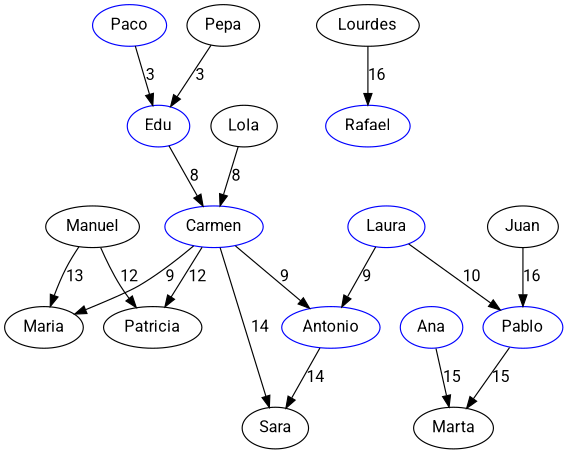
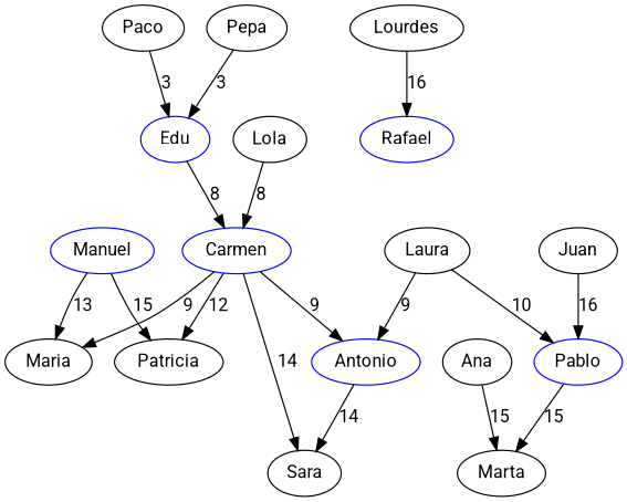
  strict digraph {
    fontname=Roboto
    node [fontname=Roboto]
    edge [color=black fontname=Roboto]
-   n1 [label=Paco color=blue]
+   n1 [label=Paco]
    n2 [color=blue label=Edu]
    n3 [color=blue label=Carmen]
    n4 [label=Pepa]
    n5 [color=blue label=Antonio]
    n6 [label=Patricia]
    n7 [label=Maria]
    n8 [label=Sara]
    n9 [label=Lola]
    n10 [label=Juan]
    n11 [color=blue label=Pablo]
    n12 [label=Marta]
-   n13 [label=Laura color=blue]
-   n14 [color=black label=Manuel]
+   n13 [label=Laura]
+   n14 [color=blue label=Manuel]
    n15 [color=blue label=Rafael]
-   n16 [color=blue label=Ana]
+   n16 [color=black label=Ana]
    n17 [label=Lourdes]
    n1 -> n2 [label=3]
    n2 -> n3 [label=8]
    n3 -> n5 [label=9]
    n3 -> n6 [label=12]
    n3 -> n7 [label=9]
    n3 -> n8 [label=14]
    n4 -> n2 [label=3]
    n5 -> n8 [label=14]
    n9 -> n3 [label=8]
    n10 -> n11 [label=16]
    n11 -> n12 [label=15]
    n13 -> n5 [label=9]
    n13 -> n11 [label=10]
-   n14 -> n6 [label=12]
+   n14 -> n6 [label=15]
    n14 -> n7 [label=13]
    n16 -> n12 [label=15]
    n17 -> n15 [label=16]
  }
